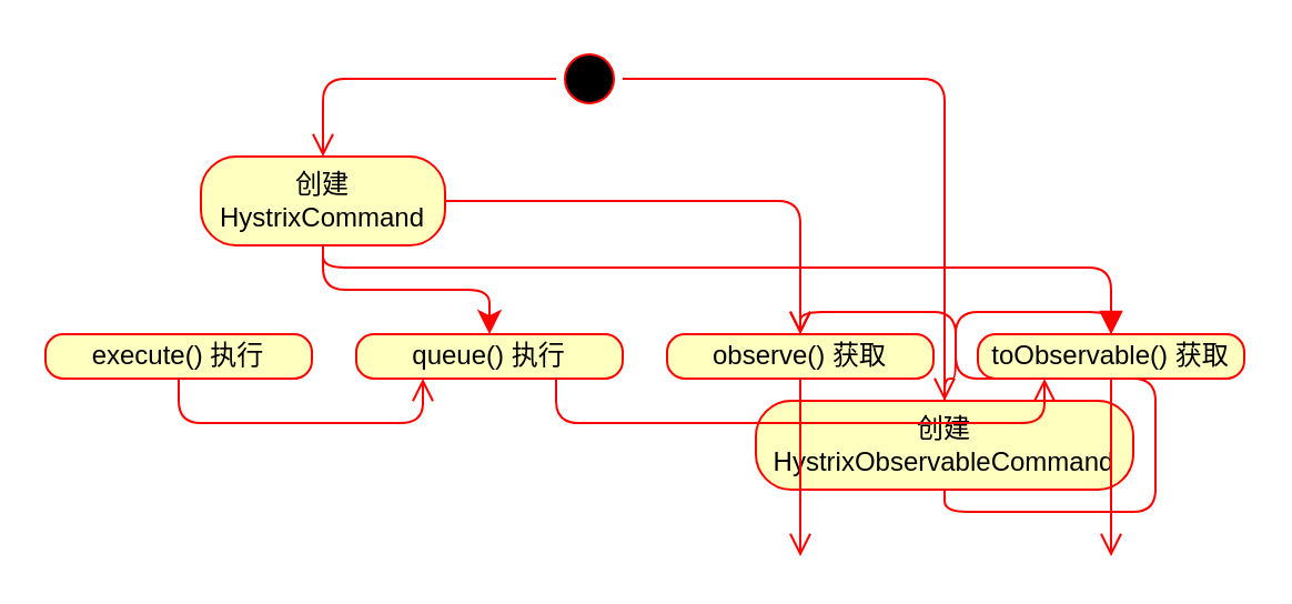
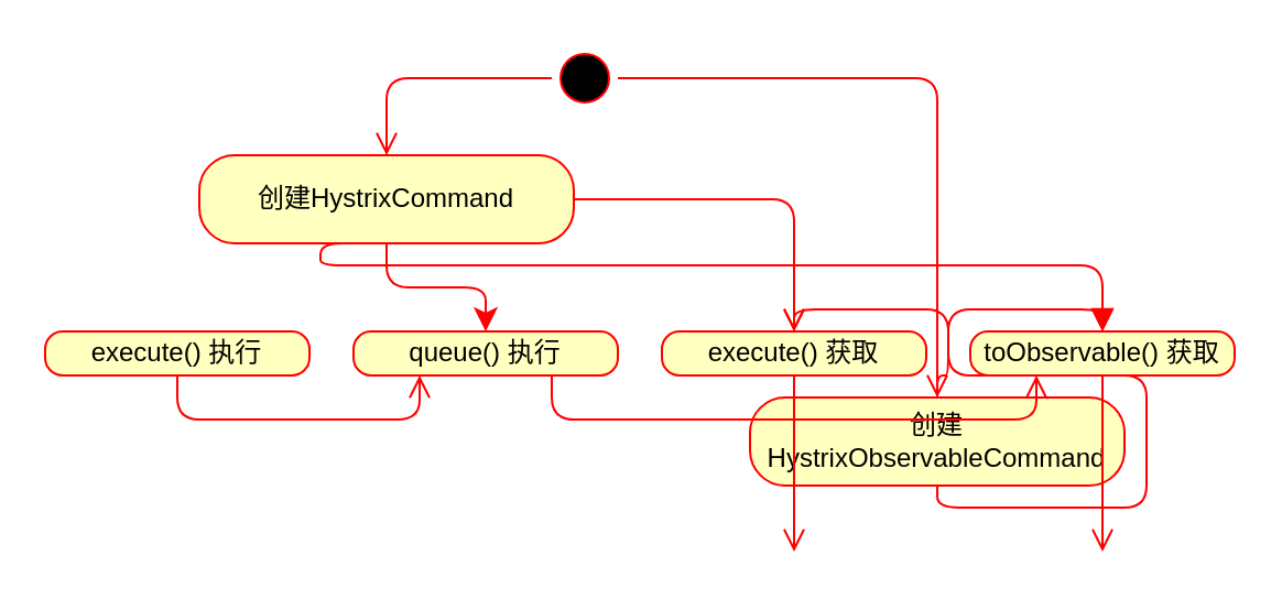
  <mxCell id="0" />
  <mxCell id="1" parent="0" />
  <mxCell id="2" value="" style="ellipse;html=1;shape=startState;fillColor=#000000;strokeColor=#ff0000;shadow=0;" vertex="1" parent="1"><mxGeometry x="250" y="20" width="30" height="30" as="geometry" /></mxCell>
  <mxCell id="3" value="" style="edgeStyle=orthogonalEdgeStyle;html=1;verticalAlign=bottom;endArrow=open;endSize=8;strokeColor=#ff0000;exitX=0;exitY=0.5;exitDx=0;exitDy=0;entryX=0.5;entryY=0;entryDx=0;entryDy=0;shadow=0;" edge="1" source="2" parent="1" target="5"><mxGeometry relative="1" as="geometry"><mxPoint x="90" y="70" as="targetPoint" /></mxGeometry></mxCell>
  <mxCell id="4" value="" style="edgeStyle=orthogonalEdgeStyle;html=1;verticalAlign=bottom;endArrow=open;endSize=8;strokeColor=#ff0000;exitX=1;exitY=0.5;exitDx=0;exitDy=0;entryX=0.5;entryY=0;entryDx=0;entryDy=0;shadow=0;" edge="1" parent="1" source="2" target="7"><mxGeometry relative="1" as="geometry"><mxPoint x="340" y="70" as="targetPoint" /><mxPoint x="225" y="60" as="sourcePoint" /></mxGeometry></mxCell>
- <mxCell id="5" value="创建HystrixCommand" style="rounded=1;whiteSpace=wrap;html=1;arcSize=40;fontColor=#000000;fillColor=#ffffc0;strokeColor=#ff0000;shadow=0;" vertex="1" parent="1"><mxGeometry x="90" y="70" width="110" height="40" as="geometry" /></mxCell>
+ <mxCell id="5" value="创建HystrixCommand" style="rounded=1;whiteSpace=wrap;html=1;arcSize=40;fontColor=#000000;fillColor=#ffffc0;strokeColor=#ff0000;shadow=0;" vertex="1" parent="1"><mxGeometry x="90" y="70" width="170" height="40" as="geometry" /></mxCell>
  <mxCell id="6" value="" style="edgeStyle=orthogonalEdgeStyle;html=1;verticalAlign=bottom;endArrow=open;endSize=8;strokeColor=#ff0000;shadow=0;" edge="1" source="5" parent="1" target="14"><mxGeometry relative="1" as="geometry"><mxPoint x="145" y="150" as="targetPoint" /></mxGeometry></mxCell>
  <mxCell id="7" value="创建HystrixObservableCommand" style="rounded=1;whiteSpace=wrap;html=1;arcSize=40;fontColor=#000000;fillColor=#ffffc0;strokeColor=#ff0000;shadow=0;" vertex="1" parent="1"><mxGeometry x="340" y="180" width="170" height="40" as="geometry" /></mxCell>
  <mxCell id="8" value="" style="edgeStyle=orthogonalEdgeStyle;html=1;verticalAlign=bottom;endArrow=open;endSize=8;strokeColor=#ff0000;shadow=0;entryX=0.5;entryY=0;entryDx=0;entryDy=0;" edge="1" source="7" parent="1" target="14"><mxGeometry relative="1" as="geometry"><mxPoint x="395" y="150" as="targetPoint" /></mxGeometry></mxCell>
  <mxCell id="9" value="execute() 执行" style="rounded=1;whiteSpace=wrap;html=1;arcSize=40;fontColor=#000000;fillColor=#ffffc0;strokeColor=#ff0000;shadow=0;" vertex="1" parent="1"><mxGeometry x="20" y="150" width="120" height="20" as="geometry" /></mxCell>
  <mxCell id="10" value="" style="edgeStyle=orthogonalEdgeStyle;html=1;verticalAlign=bottom;endArrow=open;endSize=8;strokeColor=#ff0000;shadow=0;entryX=0.25;entryY=1;entryDx=0;entryDy=0;exitX=0.5;exitY=1;exitDx=0;exitDy=0;" edge="1" source="9" parent="1" target="11"><mxGeometry relative="1" as="geometry"><mxPoint x="80" y="230" as="targetPoint" /><Array as="points"><mxPoint x="80" y="190" /><mxPoint x="190" y="190" /></Array></mxGeometry></mxCell>
  <mxCell id="11" value="queue() 执行" style="rounded=1;whiteSpace=wrap;html=1;arcSize=40;fontColor=#000000;fillColor=#ffffc0;strokeColor=#ff0000;shadow=0;" vertex="1" parent="1"><mxGeometry x="160" y="150" width="120" height="20" as="geometry" /></mxCell>
  <mxCell id="12" value="" style="edgeStyle=orthogonalEdgeStyle;html=1;verticalAlign=bottom;endArrow=open;endSize=8;strokeColor=#ff0000;shadow=0;exitX=0.75;exitY=1;exitDx=0;exitDy=0;entryX=0.25;entryY=1;entryDx=0;entryDy=0;" edge="1" source="11" parent="1" target="17"><mxGeometry relative="1" as="geometry"><mxPoint x="220" y="230" as="targetPoint" /><Array as="points"><mxPoint x="250" y="190" /><mxPoint x="470" y="190" /></Array></mxGeometry></mxCell>
  <mxCell id="13" value="" style="edgeStyle=orthogonalEdgeStyle;html=1;verticalAlign=bottom;endArrow=classic;endSize=8;strokeColor=#ff0000;exitX=0.5;exitY=1;exitDx=0;exitDy=0;entryX=0.5;entryY=0;entryDx=0;entryDy=0;shadow=0;" edge="1" parent="1" source="5" target="11"><mxGeometry relative="1" as="geometry"><mxPoint x="155" y="160" as="targetPoint" /><mxPoint x="155" y="120" as="sourcePoint" /></mxGeometry></mxCell>
- <mxCell id="14" value="observe() 获取" style="rounded=1;whiteSpace=wrap;html=1;arcSize=40;fontColor=#000000;fillColor=#ffffc0;strokeColor=#ff0000;shadow=0;" vertex="1" parent="1"><mxGeometry x="300" y="150" width="120" height="20" as="geometry" /></mxCell>
+ <mxCell id="14" value="execute() 获取" style="rounded=1;whiteSpace=wrap;html=1;arcSize=40;fontColor=#000000;fillColor=#ffffc0;strokeColor=#ff0000;shadow=0;" vertex="1" parent="1"><mxGeometry x="300" y="150" width="120" height="20" as="geometry" /></mxCell>
  <mxCell id="15" value="" style="edgeStyle=orthogonalEdgeStyle;html=1;verticalAlign=bottom;endArrow=open;endSize=8;strokeColor=#ff0000;shadow=0;" edge="1" source="14" parent="1"><mxGeometry relative="1" as="geometry"><mxPoint x="360" y="250" as="targetPoint" /></mxGeometry></mxCell>
  <mxCell id="16" value="" style="edgeStyle=orthogonalEdgeStyle;html=1;verticalAlign=bottom;endArrow=open;endSize=8;strokeColor=#ff0000;shadow=0;exitX=0.5;exitY=1;exitDx=0;exitDy=0;entryX=0.5;entryY=0;entryDx=0;entryDy=0;" edge="1" parent="1" source="7" target="17"><mxGeometry relative="1" as="geometry"><mxPoint x="405" y="160" as="targetPoint" /><mxPoint x="405" y="120" as="sourcePoint" /></mxGeometry></mxCell>
  <mxCell id="17" value="toObservable() 获取" style="rounded=1;whiteSpace=wrap;html=1;arcSize=40;fontColor=#000000;fillColor=#ffffc0;strokeColor=#ff0000;shadow=0;" vertex="1" parent="1"><mxGeometry x="440" y="150" width="120" height="20" as="geometry" /></mxCell>
  <mxCell id="18" value="" style="edgeStyle=orthogonalEdgeStyle;html=1;verticalAlign=bottom;endArrow=open;endSize=8;strokeColor=#ff0000;shadow=0;" edge="1" source="17" parent="1"><mxGeometry relative="1" as="geometry"><mxPoint x="500" y="250" as="targetPoint" /></mxGeometry></mxCell>
  <mxCell id="19" value="" style="edgeStyle=orthogonalEdgeStyle;html=1;verticalAlign=bottom;endArrow=block;endSize=8;strokeColor=#ff0000;exitX=0.5;exitY=1;exitDx=0;exitDy=0;entryX=0.5;entryY=0;entryDx=0;entryDy=0;shadow=0;" edge="1" parent="1" source="5" target="17"><mxGeometry relative="1" as="geometry"><mxPoint x="230" y="160" as="targetPoint" /><mxPoint x="155" y="120" as="sourcePoint" /><Array as="points"><mxPoint x="145" y="120" /><mxPoint x="500" y="120" /></Array></mxGeometry></mxCell>
